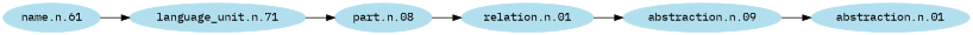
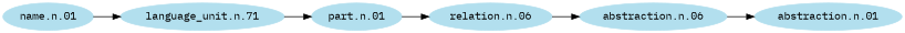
  digraph {
    fontname="IBM Plex Mono"
    rankdir=LR
    node [color=lightblue2 fontname="IBM Plex Mono" style=filled]
    edge [fontname="IBM Plex Mono"]
    n1 [label="language_unit.n.71"]
-   "name.n.01" [label="name.n.61"]
-   "part.n.01" [label="part.n.08"]
-   "relation.n.01"
-   "abstraction.n.06" [label="abstraction.n.09"]
+   "name.n.01"
+   "part.n.01"
+   "relation.n.01" [label="relation.n.06"]
+   "abstraction.n.06"
    n6 [label="abstraction.n.01"]
    n1 -> "part.n.01"
    "name.n.01" -> n1
    "part.n.01" -> "relation.n.01"
    "relation.n.01" -> "abstraction.n.06"
    "abstraction.n.06" -> n6
  }
